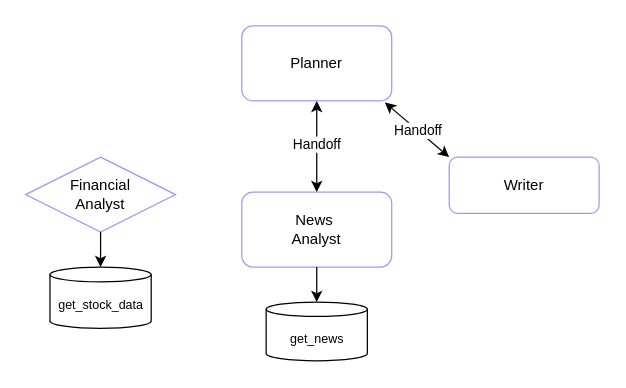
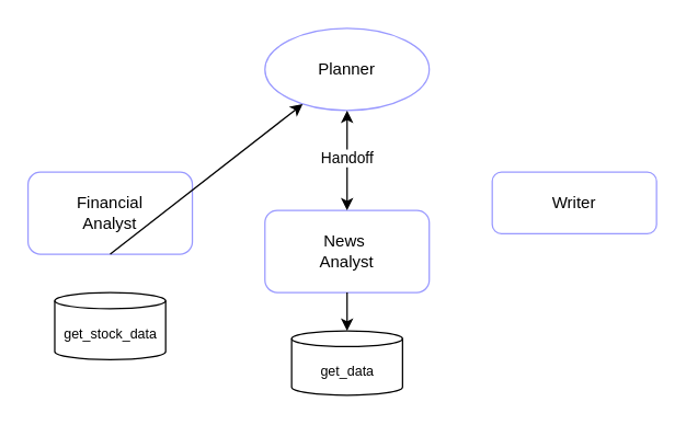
  <mxCell id="0" />
  <mxCell id="1" parent="0" />
- <mxCell id="2" value="Planner" style="rounded=1;whiteSpace=wrap;html=1;strokeColor=#9999FF;gradientColor=default;fillColor=none;" parent="1" vertex="1"><mxGeometry x="193" y="20" width="120" height="60" as="geometry" /></mxCell>
+ <mxCell id="2" value="Planner" style="ellipse;whiteSpace=wrap;html=1;strokeColor=#9999FF;gradientColor=default;fillColor=none;" parent="1" vertex="1"><mxGeometry x="193" y="20" width="120" height="60" as="geometry" /></mxCell>
  <mxCell id="3" value="Writer" style="rounded=1;whiteSpace=wrap;html=1;strokeColor=#9999FF;gradientColor=default;fillColor=none;" parent="1" vertex="1"><mxGeometry x="359" y="125" width="120" height="45" as="geometry" /></mxCell>
  <mxCell id="4" value="News&amp;nbsp;&lt;br&gt;&lt;div&gt;&lt;span data-darkreader-inline-color=&quot;&quot; data-darkreader-inline-bgcolor=&quot;&quot; style=&quot;font-family: monospace; font-size: 0px; text-align: start; text-wrap-mode: nowrap; background-color: initial; color: rgb(0, 0, 0); --darkreader-inline-bgcolor: initial; --darkreader-inline-color: #e8e6e3;&quot;&gt;%3CmxGraphModel%3E%3Croot%3E%3CmxCell%20id%3D%220%22%2F%3E%3CmxCell%20id%3D%221%22%20parent%3D%220%22%2F%3E%3CmxCell%20id%3D%222%22%20value%3D%22Writer%22%20style%3D%22rounded%3D1%3BwhiteSpace%3Dwrap%3Bhtml%3D1%3BstrokeColor%3D%239999FF%3BgradientColor%3Ddefault%3BfillColor%3Dnone%3B%22%20vertex%3D%221%22%20parent%3D%221%22%3E%3CmxGeometry%20x%3D%22780%22%20y%3D%22377%22%20width%3D%22120%22%20height%3D%2260%22%20as%3D%22geometry%22%2F%3E%3C%2FmxCell%3E%3C%2Froot%3E%3C%2FmxGraphModel%3E&lt;/span&gt;Analyst&lt;/div&gt;" style="rounded=1;whiteSpace=wrap;html=1;strokeColor=#9999FF;gradientColor=default;fillColor=none;" parent="1" vertex="1"><mxGeometry x="193" y="153" width="120" height="60" as="geometry" /></mxCell>
- <mxCell id="5" value="&lt;div&gt;Financial&lt;/div&gt;&lt;div&gt;Analyst&lt;/div&gt;" style="rhombus;whiteSpace=wrap;html=1;strokeColor=#9999FF;gradientColor=default;fillColor=none;" parent="1" vertex="1"><mxGeometry x="20" y="125" width="120" height="60" as="geometry" /></mxCell>
+ <mxCell id="5" value="&lt;div&gt;Financial&lt;/div&gt;&lt;div&gt;Analyst&lt;/div&gt;" style="rounded=1;whiteSpace=wrap;html=1;strokeColor=#9999FF;gradientColor=default;fillColor=none;" parent="1" vertex="1"><mxGeometry x="20" y="125" width="120" height="60" as="geometry" /></mxCell>
  <mxCell id="6" value="" style="endArrow=classic;startArrow=classic;html=1;rounded=0;exitX=0.5;exitY=0;exitDx=0;exitDy=0;entryX=0.5;entryY=1;entryDx=0;entryDy=0;" parent="1" source="4" target="2" edge="1"><mxGeometry width="50" height="50" relative="1" as="geometry"><mxPoint x="292" y="120" as="sourcePoint" /><mxPoint x="342" y="70" as="targetPoint" /></mxGeometry></mxCell>
  <mxCell id="7" value="Handoff" style="edgeLabel;html=1;align=center;verticalAlign=middle;resizable=0;points=[];" parent="6" vertex="1" connectable="0"><mxGeometry x="0.057" y="1" relative="1" as="geometry"><mxPoint as="offset" /></mxGeometry></mxCell>
- <mxCell id="8" value="" style="endArrow=classic;startArrow=classic;html=1;rounded=0;exitX=0.954;exitY=1.021;exitDx=0;exitDy=0;exitPerimeter=0;entryX=0;entryY=0;entryDx=0;entryDy=0;" parent="1" source="2" target="3" edge="1"><mxGeometry width="50" height="50" relative="1" as="geometry"><mxPoint x="292" y="120" as="sourcePoint" /><mxPoint x="342" y="70" as="targetPoint" /></mxGeometry></mxCell>
- <mxCell id="9" value="Handoff" style="edgeLabel;html=1;align=center;verticalAlign=middle;resizable=0;points=[];" parent="8" vertex="1" connectable="0"><mxGeometry x="-0.008" relative="1" as="geometry"><mxPoint as="offset" /></mxGeometry></mxCell>
  <mxCell id="10" value="&lt;font style=&quot;font-size: 10px;&quot;&gt;get_stock_data&lt;/font&gt;" style="shape=cylinder3;whiteSpace=wrap;html=1;boundedLbl=1;backgroundOutline=1;size=5.931;" parent="1" vertex="1"><mxGeometry x="39.5" y="213" width="81" height="49" as="geometry" /></mxCell>
- <mxCell id="11" value="&lt;font style=&quot;font-size: 10px;&quot;&gt;get_news&lt;/font&gt;" style="shape=cylinder3;whiteSpace=wrap;html=1;boundedLbl=1;backgroundOutline=1;size=5.759;" parent="1" vertex="1"><mxGeometry x="212.5" y="241" width="81" height="47" as="geometry" /></mxCell>
- <mxCell id="12" value="" style="endArrow=classic;html=1;rounded=0;exitX=0.5;exitY=1;exitDx=0;exitDy=0;entryX=0.5;entryY=0;entryDx=0;entryDy=0;entryPerimeter=0;" parent="1" source="5" target="10" edge="1"><mxGeometry width="50" height="50" relative="1" as="geometry"><mxPoint x="433" y="190" as="sourcePoint" /><mxPoint x="483" y="140" as="targetPoint" /></mxGeometry></mxCell>
+ <mxCell id="11" value="&lt;font style=&quot;font-size: 10px;&quot;&gt;get_data&lt;/font&gt;" style="shape=cylinder3;whiteSpace=wrap;html=1;boundedLbl=1;backgroundOutline=1;size=5.759;" parent="1" vertex="1"><mxGeometry x="212.5" y="241" width="81" height="47" as="geometry" /></mxCell>
+ <mxCell id="12" value="" style="endArrow=classic;html=1;rounded=0;exitX=0.5;exitY=1;exitDx=0;exitDy=0;" parent="1" source="5" target="2" edge="1"><mxGeometry width="50" height="50" relative="1" as="geometry"><mxPoint x="433" y="190" as="sourcePoint" /><mxPoint x="483" y="140" as="targetPoint" /></mxGeometry></mxCell>
  <mxCell id="13" value="" style="endArrow=classic;html=1;rounded=0;exitX=0.5;exitY=1;exitDx=0;exitDy=0;entryX=0.5;entryY=0;entryDx=0;entryDy=0;entryPerimeter=0;" parent="1" source="4" target="11" edge="1"><mxGeometry width="50" height="50" relative="1" as="geometry"><mxPoint x="257" y="214" as="sourcePoint" /><mxPoint x="307" y="164" as="targetPoint" /></mxGeometry></mxCell>
